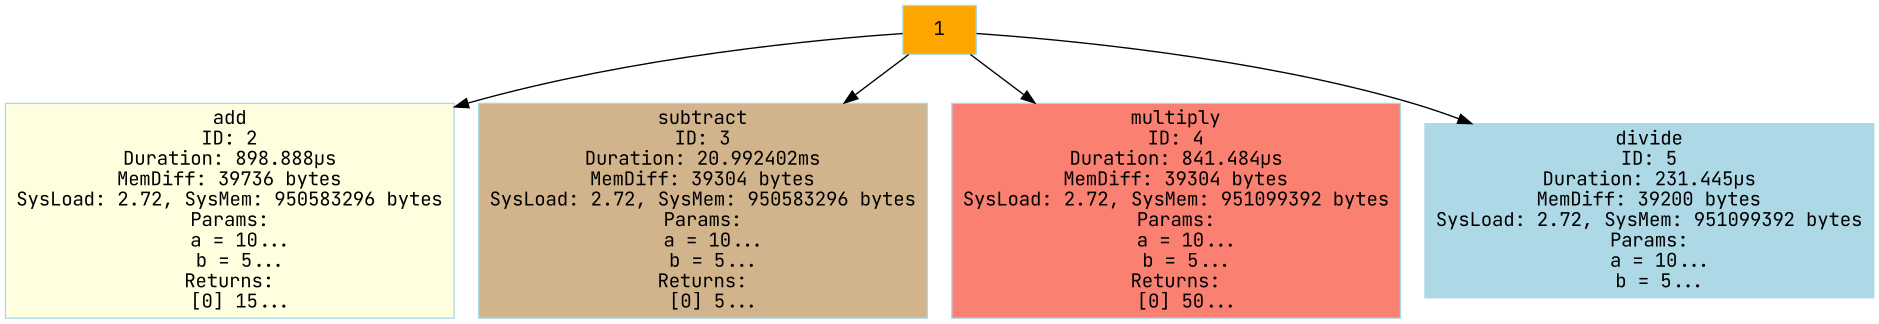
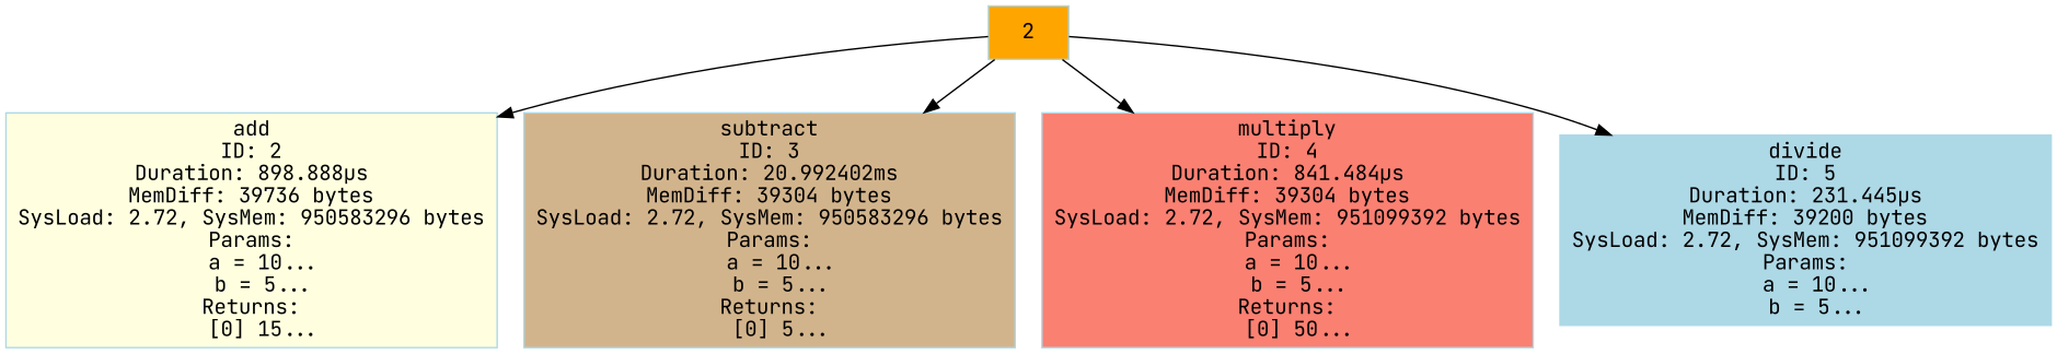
  digraph {
    fontname="JetBrains Mono"
    node [color=lightblue shape=box style=filled fontname="JetBrains Mono"]
    edge [fontname="JetBrains Mono"]
    n1 [label="add\nID: 2\nDuration: 898.888µs\nMemDiff: 39736 bytes\nSysLoad: 2.72, SysMem: 950583296 bytes\nParams:\n  a = 10...\n  b = 5...\nReturns:\n  [0] 15..." fillcolor=lightyellow]
    n2 [label="subtract\nID: 3\nDuration: 20.992402ms\nMemDiff: 39304 bytes\nSysLoad: 2.72, SysMem: 950583296 bytes\nParams:\n  a = 10...\n  b = 5...\nReturns:\n  [0] 5..." fillcolor=tan]
    n3 [label="multiply\nID: 4\nDuration: 841.484µs\nMemDiff: 39304 bytes\nSysLoad: 2.72, SysMem: 951099392 bytes\nParams:\n  a = 10...\n  b = 5...\nReturns:\n  [0] 50..." fillcolor=salmon]
    n4 [label="divide\nID: 5\nDuration: 231.445µs\nMemDiff: 39200 bytes\nSysLoad: 2.72, SysMem: 951099392 bytes\nParams:\n  a = 10...\n  b = 5..." fillcolor=lightblue]
-   1 [fillcolor=orange]
+   1 [fillcolor=orange label=2]
    1 -> n1
    1 -> n2
    1 -> n3
    1 -> n4
  }
